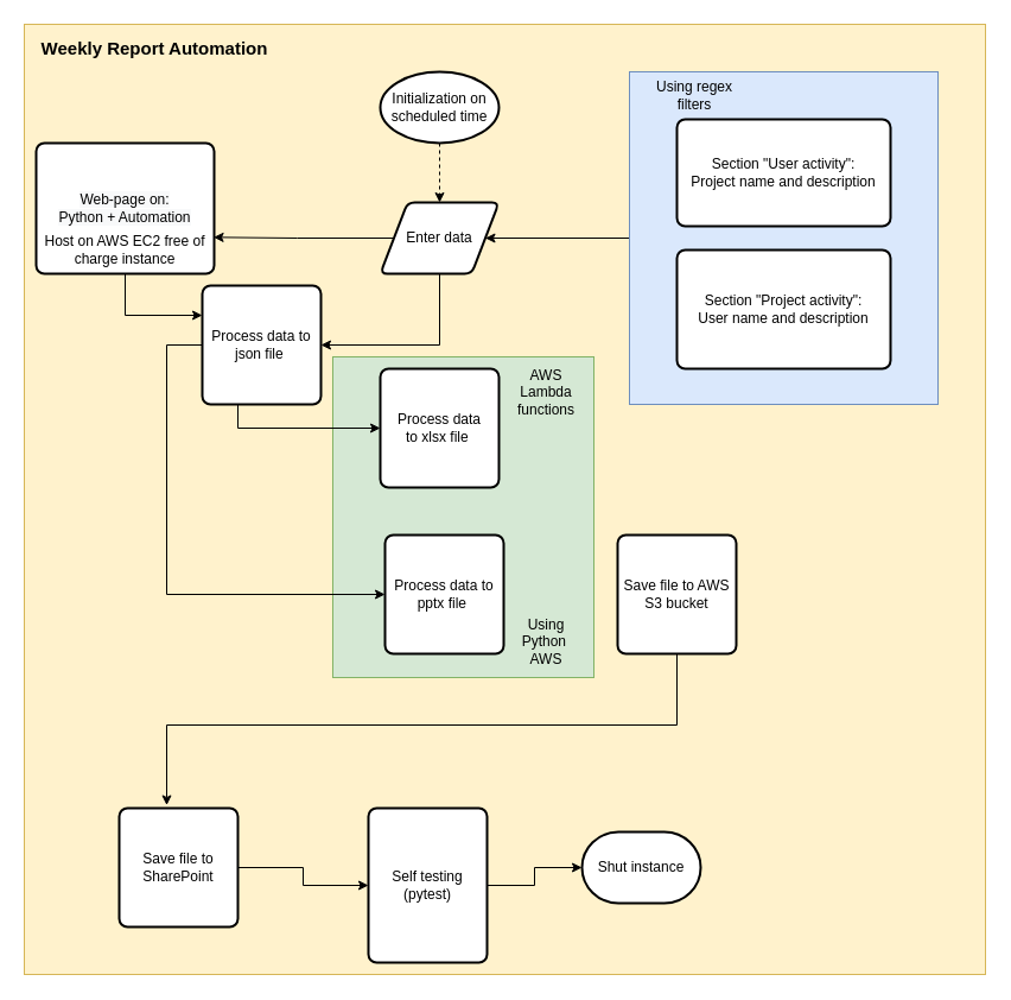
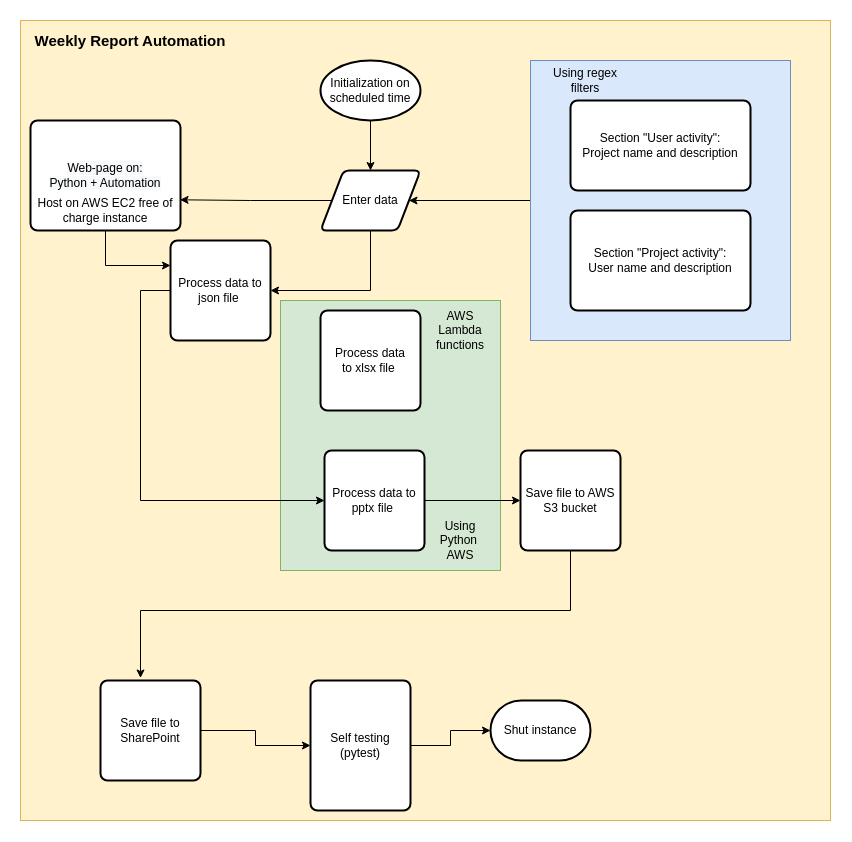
  <mxCell id="0" />
  <mxCell id="1" parent="0" />
  <mxCell id="2" value="" style="rounded=0;whiteSpace=wrap;html=1;fillColor=#fff2cc;strokeColor=#d6b656;" parent="1" vertex="1"><mxGeometry x="20" y="20" width="810" height="800" as="geometry" /></mxCell>
  <mxCell id="3" value="" style="rounded=0;whiteSpace=wrap;html=1;fillColor=#d5e8d4;strokeColor=#82b366;" parent="1" vertex="1"><mxGeometry x="280" y="300" width="220" height="270" as="geometry" /></mxCell>
  <mxCell id="4" style="edgeStyle=orthogonalEdgeStyle;rounded=0;orthogonalLoop=1;jettySize=auto;html=1;entryX=1;entryY=0.5;entryDx=0;entryDy=0;" parent="1" source="5" target="10" edge="1"><mxGeometry relative="1" as="geometry" /></mxCell>
  <mxCell id="5" value="" style="rounded=0;whiteSpace=wrap;html=1;fillColor=#dae8fc;strokeColor=#6c8ebf;" parent="1" vertex="1"><mxGeometry x="530" y="60" width="260" height="280" as="geometry" /></mxCell>
- <mxCell id="6" style="edgeStyle=orthogonalEdgeStyle;rounded=0;orthogonalLoop=1;jettySize=auto;html=1;exitX=0.5;exitY=1;exitDx=0;exitDy=0;exitPerimeter=0;entryX=0.5;entryY=0;entryDx=0;entryDy=0;dashed=1;" parent="1" source="7" target="10" edge="1"><mxGeometry relative="1" as="geometry" /></mxCell>
+ <mxCell id="6" style="edgeStyle=orthogonalEdgeStyle;rounded=0;orthogonalLoop=1;jettySize=auto;html=1;exitX=0.5;exitY=1;exitDx=0;exitDy=0;exitPerimeter=0;entryX=0.5;entryY=0;entryDx=0;entryDy=0;" parent="1" source="7" target="10" edge="1"><mxGeometry relative="1" as="geometry" /></mxCell>
  <mxCell id="7" value="Initialization on scheduled time" style="strokeWidth=2;html=1;shape=mxgraph.flowchart.start_1;whiteSpace=wrap;" parent="1" vertex="1"><mxGeometry x="320" y="60" width="100" height="60" as="geometry" /></mxCell>
  <mxCell id="8" style="edgeStyle=orthogonalEdgeStyle;rounded=0;orthogonalLoop=1;jettySize=auto;html=1;entryX=1;entryY=0.5;entryDx=0;entryDy=0;" parent="1" source="10" target="27" edge="1"><mxGeometry relative="1" as="geometry"><Array as="points"><mxPoint x="370" y="290" /></Array></mxGeometry></mxCell>
  <mxCell id="9" style="edgeStyle=orthogonalEdgeStyle;rounded=0;orthogonalLoop=1;jettySize=auto;html=1;entryX=0.997;entryY=0.721;entryDx=0;entryDy=0;entryPerimeter=0;" parent="1" source="10" target="21" edge="1"><mxGeometry relative="1" as="geometry" /></mxCell>
  <mxCell id="10" value="Enter data" style="shape=parallelogram;html=1;strokeWidth=2;perimeter=parallelogramPerimeter;whiteSpace=wrap;rounded=1;arcSize=12;size=0.23;" parent="1" vertex="1"><mxGeometry x="320" y="170" width="100" height="60" as="geometry" /></mxCell>
  <mxCell id="11" value="Process data to&amp;nbsp;xlsx file&amp;nbsp;" style="rounded=1;whiteSpace=wrap;html=1;absoluteArcSize=1;arcSize=14;strokeWidth=2;" parent="1" vertex="1"><mxGeometry x="320" y="310" width="100" height="100" as="geometry" /></mxCell>
  <mxCell id="12" style="edgeStyle=orthogonalEdgeStyle;rounded=0;orthogonalLoop=1;jettySize=auto;html=1;entryX=0.4;entryY=-0.025;entryDx=0;entryDy=0;entryPerimeter=0;exitX=0.5;exitY=1;exitDx=0;exitDy=0;" parent="1" source="14" target="16" edge="1"><mxGeometry relative="1" as="geometry"><Array as="points"><mxPoint x="570" y="610" /><mxPoint x="140" y="610" /></Array></mxGeometry></mxCell>
  <mxCell id="13" value="&lt;span&gt;Process data to pptx file&amp;nbsp;&lt;/span&gt;" style="rounded=1;whiteSpace=wrap;html=1;absoluteArcSize=1;arcSize=14;strokeWidth=2;" parent="1" vertex="1"><mxGeometry x="324" y="450" width="100" height="100" as="geometry" /></mxCell>
  <mxCell id="14" value="Save file to AWS S3 bucket" style="rounded=1;whiteSpace=wrap;html=1;absoluteArcSize=1;arcSize=14;strokeWidth=2;" parent="1" vertex="1"><mxGeometry x="520" y="450" width="100" height="100" as="geometry" /></mxCell>
  <mxCell id="15" value="" style="edgeStyle=orthogonalEdgeStyle;rounded=0;orthogonalLoop=1;jettySize=auto;html=1;" parent="1" source="16" target="18" edge="1"><mxGeometry relative="1" as="geometry" /></mxCell>
  <mxCell id="16" value="Save file to SharePoint" style="rounded=1;whiteSpace=wrap;html=1;absoluteArcSize=1;arcSize=14;strokeWidth=2;" parent="1" vertex="1"><mxGeometry x="100" y="680" width="100" height="100" as="geometry" /></mxCell>
  <mxCell id="17" style="edgeStyle=orthogonalEdgeStyle;rounded=0;orthogonalLoop=1;jettySize=auto;html=1;exitX=1;exitY=0.5;exitDx=0;exitDy=0;entryX=0;entryY=0.5;entryDx=0;entryDy=0;entryPerimeter=0;" parent="1" source="18" target="19" edge="1"><mxGeometry relative="1" as="geometry" /></mxCell>
  <mxCell id="18" value="Self testing (pytest)" style="rounded=1;whiteSpace=wrap;html=1;absoluteArcSize=1;arcSize=14;strokeWidth=2;" parent="1" vertex="1"><mxGeometry x="310" y="680" width="100" height="130" as="geometry" /></mxCell>
  <mxCell id="19" value="Shut instance" style="strokeWidth=2;html=1;shape=mxgraph.flowchart.terminator;whiteSpace=wrap;" parent="1" vertex="1"><mxGeometry x="490" y="700" width="100" height="60" as="geometry" /></mxCell>
  <mxCell id="20" style="edgeStyle=orthogonalEdgeStyle;rounded=0;orthogonalLoop=1;jettySize=auto;html=1;exitX=0.5;exitY=1;exitDx=0;exitDy=0;entryX=0;entryY=0.25;entryDx=0;entryDy=0;" parent="1" source="21" target="27" edge="1"><mxGeometry relative="1" as="geometry" /></mxCell>
  <mxCell id="21" value="&#10;&#10;&lt;span style=&quot;color: rgb(0, 0, 0); font-family: helvetica; font-size: 12px; font-style: normal; font-weight: 400; letter-spacing: normal; text-align: center; text-indent: 0px; text-transform: none; word-spacing: 0px; background-color: rgb(248, 249, 250); display: inline; float: none;&quot;&gt;Web-page on:&lt;/span&gt;&lt;br style=&quot;color: rgb(0, 0, 0); font-family: helvetica; font-size: 12px; font-style: normal; font-weight: 400; letter-spacing: normal; text-align: center; text-indent: 0px; text-transform: none; word-spacing: 0px; background-color: rgb(248, 249, 250);&quot;&gt;&lt;span style=&quot;color: rgb(0, 0, 0); font-family: helvetica; font-size: 12px; font-style: normal; font-weight: 400; letter-spacing: normal; text-align: center; text-indent: 0px; text-transform: none; word-spacing: 0px; background-color: rgb(248, 249, 250); display: inline; float: none;&quot;&gt;Python + Automation&lt;/span&gt;&#10;&#10;" style="rounded=1;whiteSpace=wrap;html=1;absoluteArcSize=1;arcSize=14;strokeWidth=2;" parent="1" vertex="1"><mxGeometry x="30" y="120" width="150" height="110" as="geometry" /></mxCell>
  <mxCell id="22" value="Section &quot;Project activity&quot;:&lt;br&gt;User name and description" style="rounded=1;whiteSpace=wrap;html=1;absoluteArcSize=1;arcSize=14;strokeWidth=2;" parent="1" vertex="1"><mxGeometry x="570" y="210" width="180" height="100" as="geometry" /></mxCell>
  <mxCell id="23" value="Section &quot;User activity&quot;:&lt;br&gt;Project name and description" style="rounded=1;whiteSpace=wrap;html=1;absoluteArcSize=1;arcSize=14;strokeWidth=2;" parent="1" vertex="1"><mxGeometry x="570" y="100" width="180" height="90" as="geometry" /></mxCell>
  <mxCell id="24" value="Using regex filters" style="text;html=1;strokeColor=none;fillColor=none;align=center;verticalAlign=middle;whiteSpace=wrap;rounded=0;" parent="1" vertex="1"><mxGeometry x="540" y="70" width="90" height="20" as="geometry" /></mxCell>
- <mxCell id="25" style="edgeStyle=orthogonalEdgeStyle;rounded=0;orthogonalLoop=1;jettySize=auto;html=1;entryX=0;entryY=0.5;entryDx=0;entryDy=0;" parent="1" source="27" target="11" edge="1"><mxGeometry relative="1" as="geometry"><Array as="points"><mxPoint x="200" y="360" /></Array></mxGeometry></mxCell>
  <mxCell id="26" style="edgeStyle=orthogonalEdgeStyle;rounded=0;orthogonalLoop=1;jettySize=auto;html=1;entryX=0;entryY=0.5;entryDx=0;entryDy=0;" parent="1" source="27" target="13" edge="1"><mxGeometry relative="1" as="geometry"><Array as="points"><mxPoint x="140" y="290" /><mxPoint x="140" y="500" /></Array></mxGeometry></mxCell>
  <mxCell id="27" value="Process data to json file&amp;nbsp;" style="rounded=1;whiteSpace=wrap;html=1;absoluteArcSize=1;arcSize=14;strokeWidth=2;" parent="1" vertex="1"><mxGeometry x="170" y="240" width="100" height="100" as="geometry" /></mxCell>
  <mxCell id="28" value="Using Python&amp;nbsp; AWS" style="text;html=1;strokeColor=none;fillColor=none;align=center;verticalAlign=middle;whiteSpace=wrap;rounded=0;" parent="1" vertex="1"><mxGeometry x="430" y="530" width="60" height="20" as="geometry" /></mxCell>
  <mxCell id="29" value="Host on AWS EC2 free of charge instance" style="text;html=1;strokeColor=none;fillColor=none;align=center;verticalAlign=middle;whiteSpace=wrap;rounded=0;" parent="1" vertex="1"><mxGeometry x="30" y="200" width="150" height="20" as="geometry" /></mxCell>
  <mxCell id="30" value="AWS Lambda functions" style="text;html=1;strokeColor=none;fillColor=none;align=center;verticalAlign=middle;whiteSpace=wrap;rounded=0;" parent="1" vertex="1"><mxGeometry x="440" y="320" width="40" height="20" as="geometry" /></mxCell>
  <mxCell id="31" value="&lt;b&gt;&lt;font style=&quot;font-size: 15px&quot;&gt;Weekly Report Automation&lt;/font&gt;&lt;/b&gt;" style="text;html=1;strokeColor=none;fillColor=none;align=center;verticalAlign=middle;whiteSpace=wrap;rounded=0;" parent="1" vertex="1"><mxGeometry x="30" y="30" width="200" height="20" as="geometry" /></mxCell>
+ <mxCell id="32" style="edgeStyle=orthogonalEdgeStyle;rounded=0;orthogonalLoop=1;jettySize=auto;html=1;entryX=0;entryY=0.5;entryDx=0;entryDy=0;exitX=1;exitY=0.5;exitDx=0;exitDy=0;" edge="1" parent="1" source="13" target="14"><mxGeometry relative="1" as="geometry"><mxPoint x="430" y="370" as="sourcePoint" /><mxPoint x="570" y="460" as="targetPoint" /></mxGeometry></mxCell>
